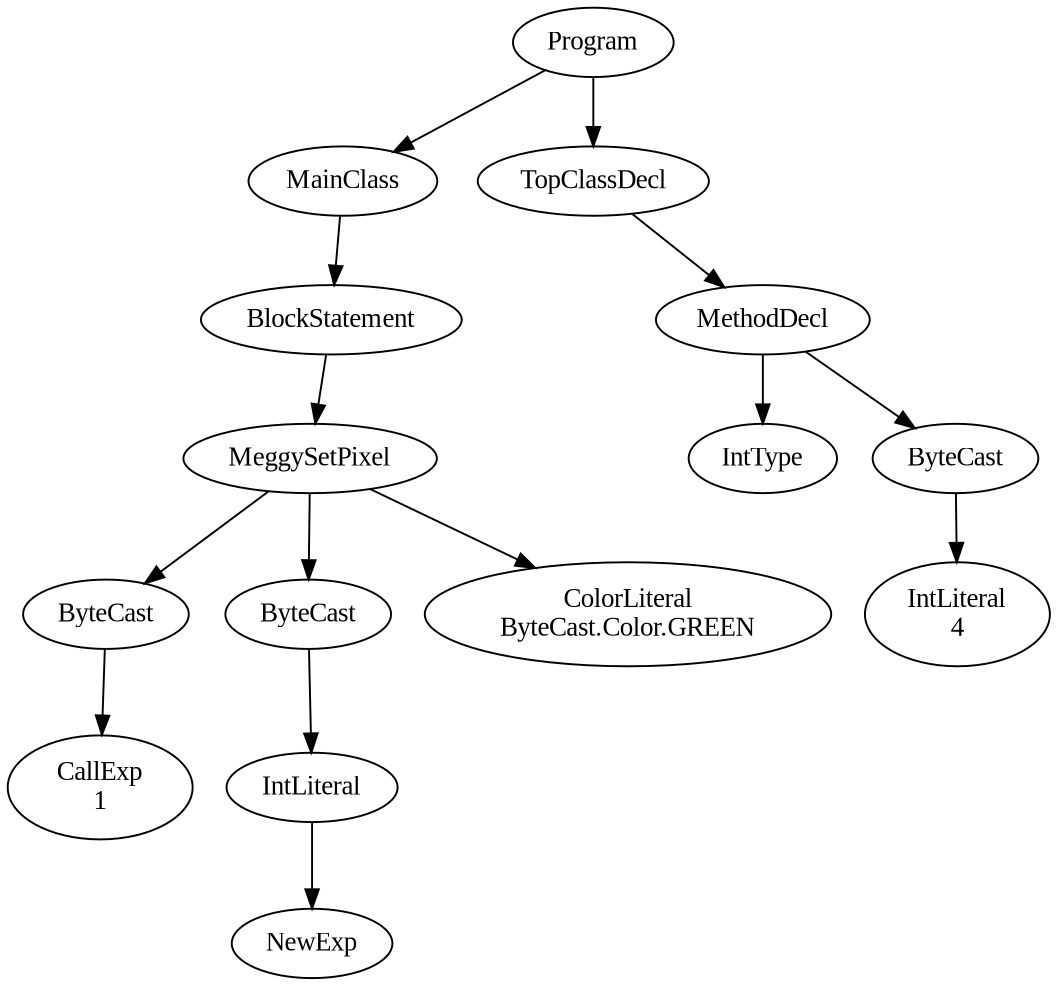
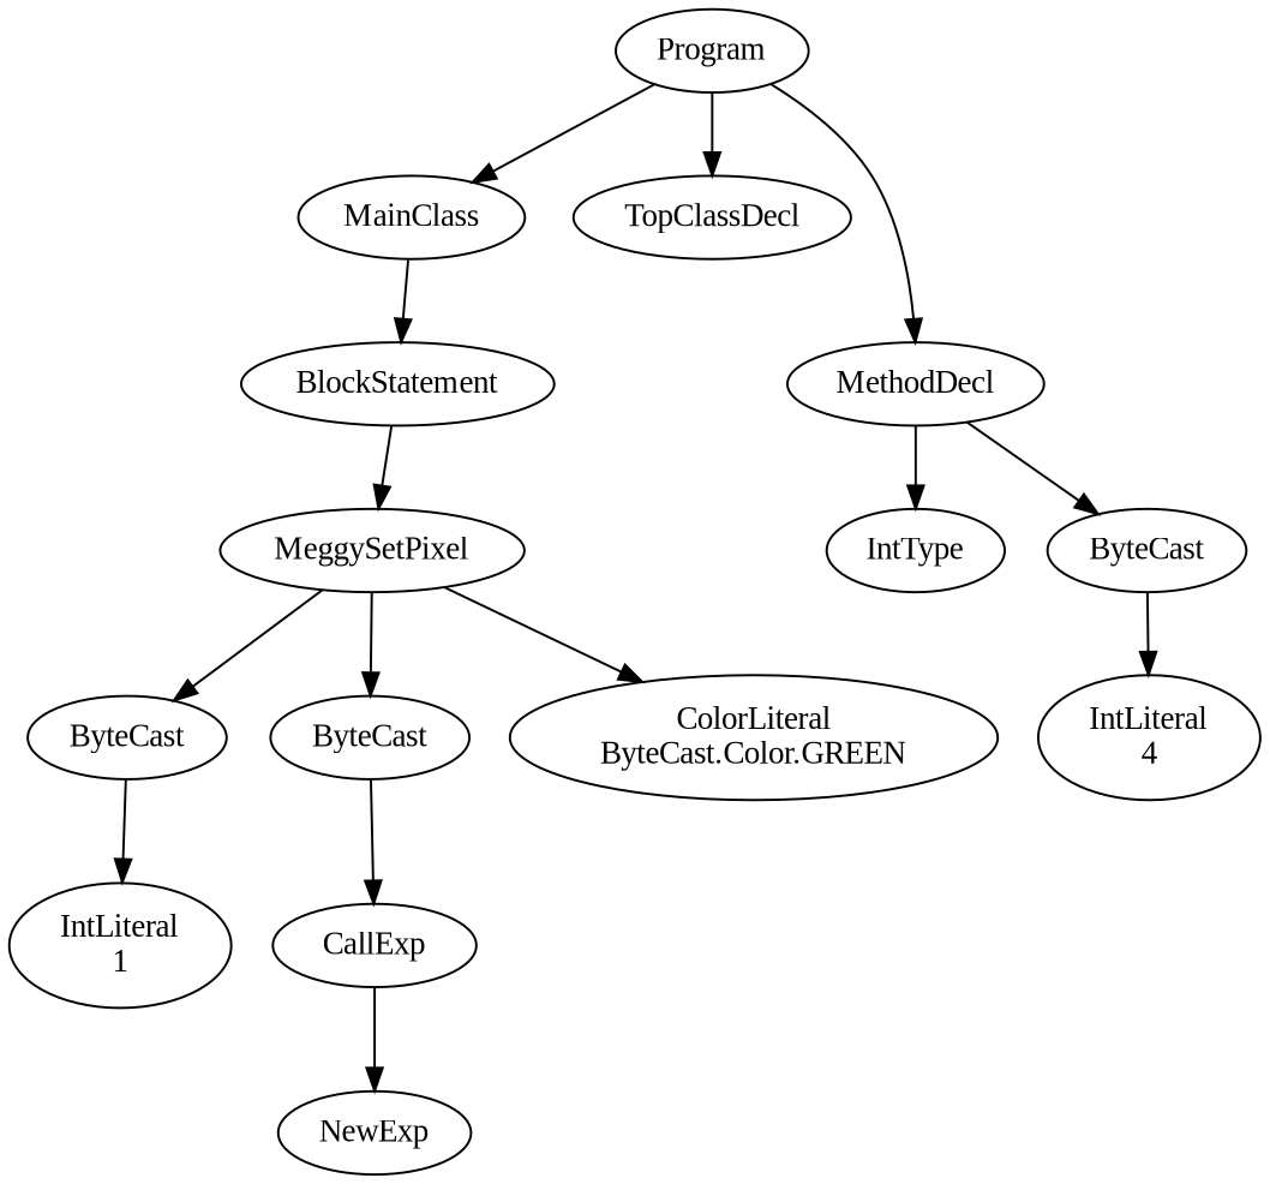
  digraph {
    fontname="Liberation Serif"
    node [fontname="Liberation Serif"]
    edge [fontname="Liberation Serif"]
    n1 [label=Program]
    n2 [label=MainClass]
    n3 [label=TopClassDecl]
    n4 [label=BlockStatement]
    n5 [label=MethodDecl]
    n6 [label=MeggySetPixel]
    n7 [label=ByteCast]
    n8 [label=ByteCast]
    n9 [label="ColorLiteral\nByteCast.Color.GREEN"]
-   n10 [label="CallExp\n1"]
-   n11 [label=IntLiteral]
+   n10 [label="IntLiteral\n1"]
+   n11 [label=CallExp]
    n12 [label=NewExp]
    n13 [label=IntType]
    n14 [label=ByteCast]
    n15 [label="IntLiteral\n4"]
    n1 -> n2
    n1 -> n3
    n2 -> n4
-   n3 -> n5
+   n1 -> n5
    n4 -> n6
    n5 -> n13
    n5 -> n14
    n6 -> n7
    n6 -> n8
    n6 -> n9
    n7 -> n10
    n8 -> n11
    n11 -> n12
    n14 -> n15
  }
